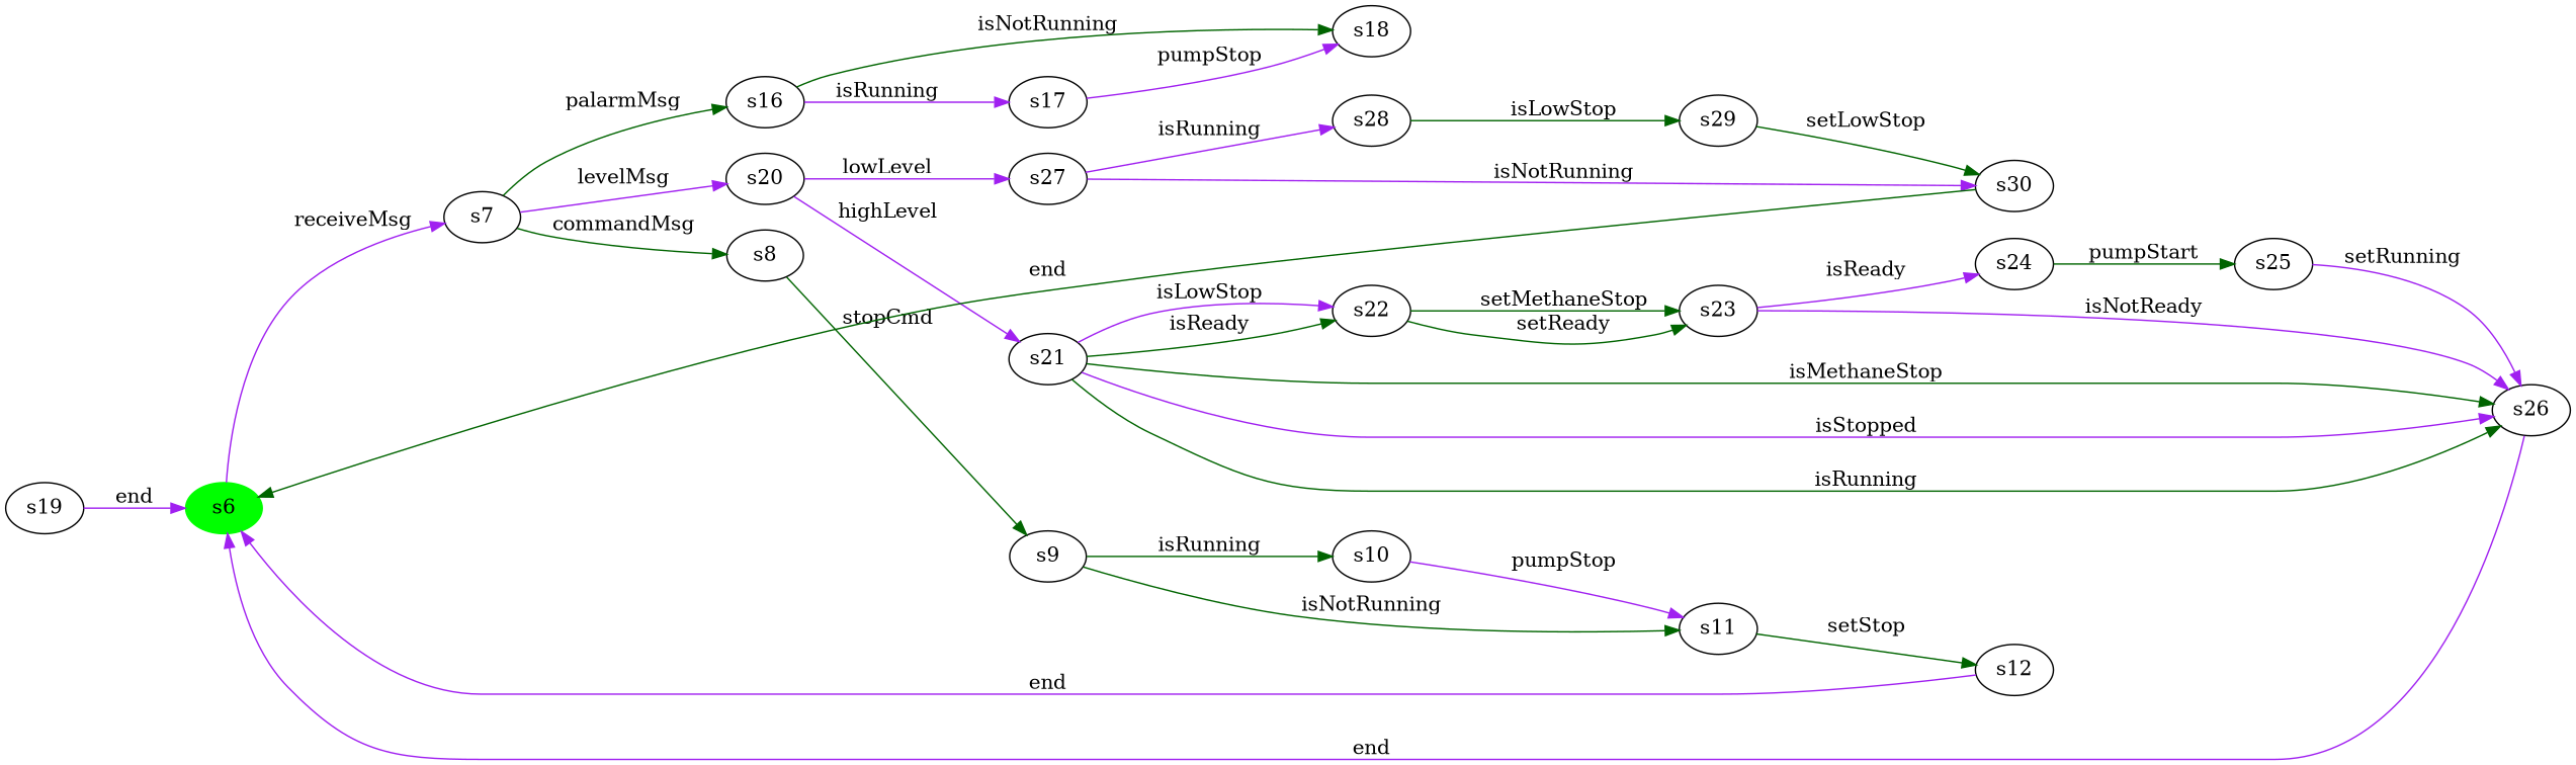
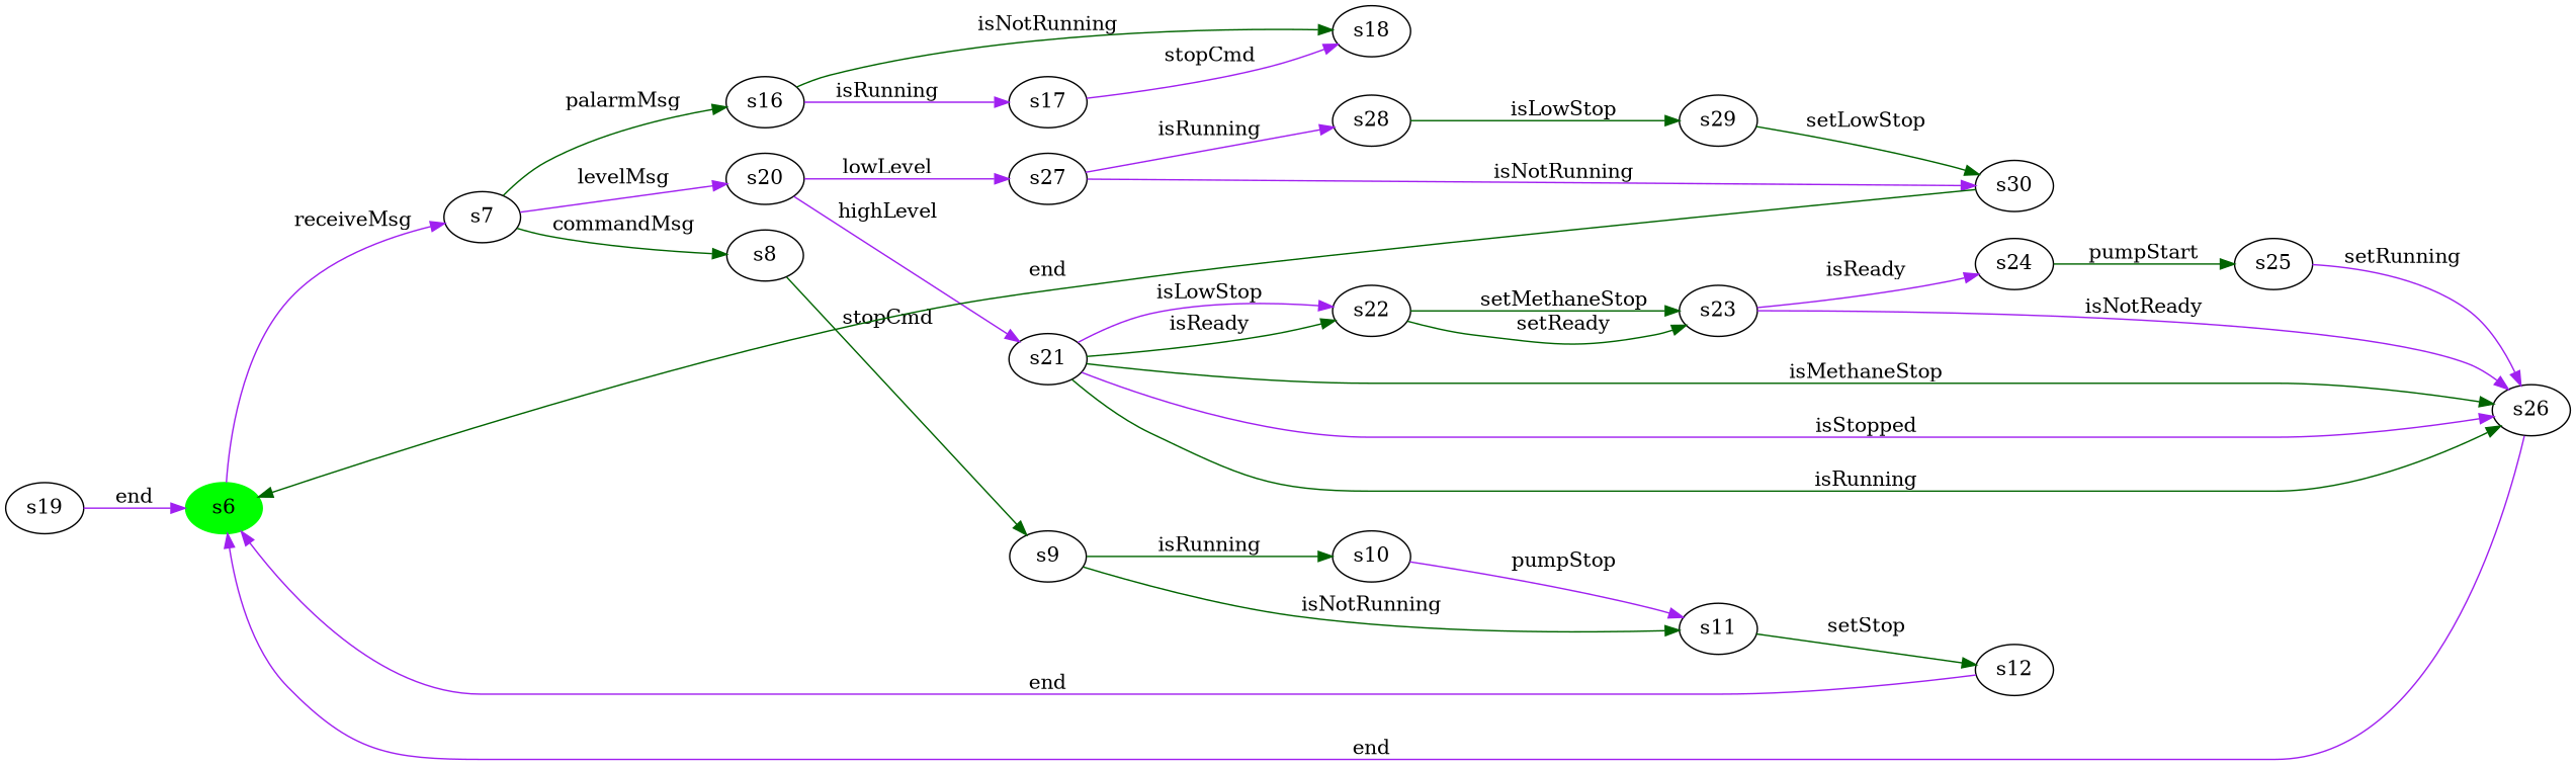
  digraph {
    rankdir=LR
    edge [color=purple]
    n1 [color=green label=s6 style=filled]
    n2 [label=s7]
    n3 [label=s16]
    n4 [label=s20]
    n5 [label=s8]
    n6 [label=s17]
    n7 [label=s18]
    n8 [label=s27]
    n9 [label=s21]
    n10 [label=s9]
    n11 [label=s30]
    n12 [label=s28]
    n13 [label=s22]
    n14 [label=s26]
    n15 [label=s10]
    n16 [label=s11]
    n17 [label=s12]
    n18 [label=s29]
    n19 [label=s23]
    n20 [label=s24]
    n21 [label=s25]
    n22 [label=s19]
    n1 -> n2 [label=" receiveMsg "]
    n2 -> n3 [color=darkgreen label=" palarmMsg "]
    n2 -> n4 [label=" levelMsg "]
    n2 -> n5 [color=darkgreen label=" commandMsg "]
    n3 -> n6 [label=" isRunning "]
    n3 -> n7 [color=darkgreen label=" isNotRunning "]
    n4 -> n8 [label=" lowLevel "]
    n4 -> n9 [label=" highLevel "]
    n5 -> n10 [color=darkgreen label=" stopCmd "]
-   n6 -> n7 [label=" pumpStop "]
+   n6 -> n7 [label=" stopCmd "]
    n8 -> n11 [label=" isNotRunning "]
    n8 -> n12 [label=" isRunning "]
    n9 -> n13 [color=darkgreen label=" isReady "]
    n9 -> n13 [label=" isLowStop "]
    n9 -> n14 [color=darkgreen label=" isMethaneStop "]
    n9 -> n14 [label=" isStopped "]
    n9 -> n14 [color=darkgreen label=" isRunning "]
    n10 -> n15 [color=darkgreen label=" isRunning "]
    n10 -> n16 [color=darkgreen label=" isNotRunning "]
    n11 -> n1 [color=darkgreen label=" end "]
    n12 -> n18 [color=darkgreen label=" isLowStop "]
    n13 -> n19 [color=darkgreen label=" setReady "]
    n13 -> n19 [color=darkgreen label=" setMethaneStop "]
    n14 -> n1 [label=" end "]
    n15 -> n16 [label=" pumpStop "]
    n16 -> n17 [color=darkgreen label=" setStop "]
    n17 -> n1 [label=" end "]
    n18 -> n11 [color=darkgreen label=" setLowStop "]
    n19 -> n14 [label=" isNotReady "]
    n19 -> n20 [label=" isReady "]
    n20 -> n21 [color=darkgreen label=" pumpStart "]
    n21 -> n14 [label=" setRunning "]
    n22 -> n1 [label=" end "]
  }
